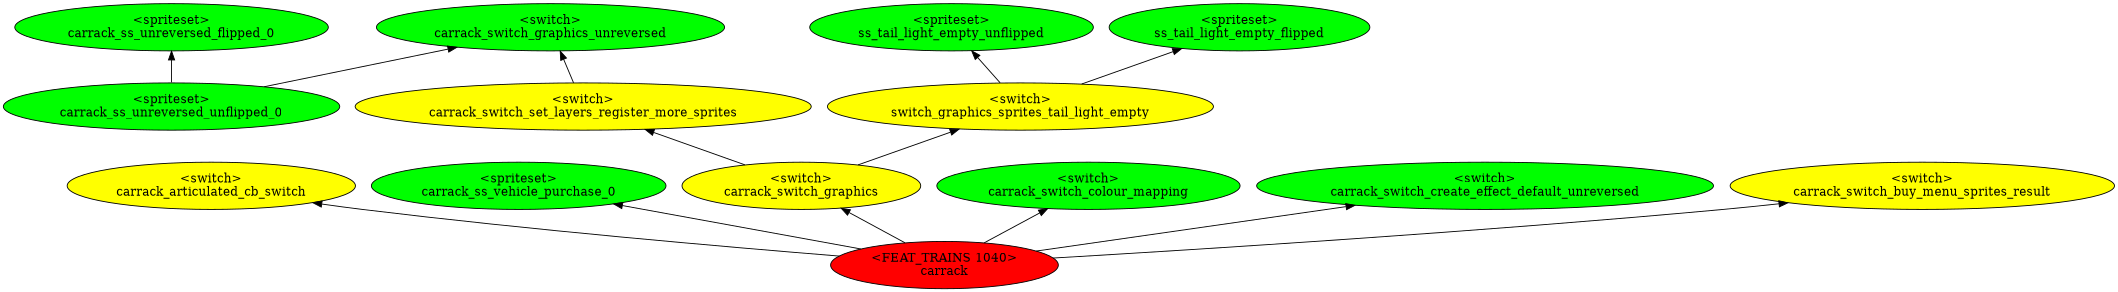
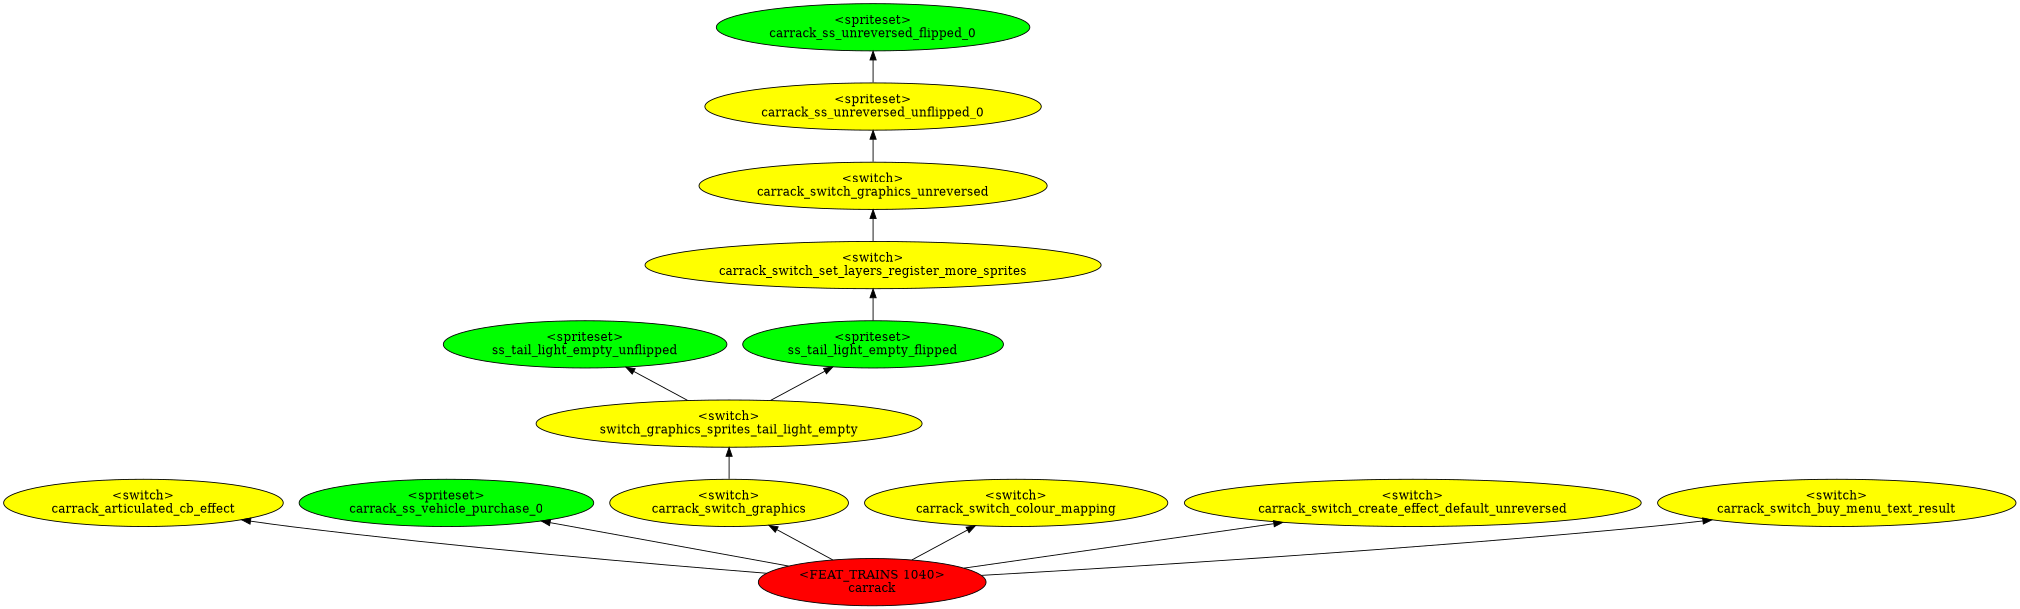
  digraph {
    fontname="DejaVu Serif"
    rankdir=BT
    node [fillcolor=yellow fontname="DejaVu Serif" style=filled]
    edge [fontname="DejaVu Serif"]
    n1 [fillcolor=green label="<spriteset>\nss_tail_light_empty_unflipped"]
    n2 [fillcolor=green label="<spriteset>\nss_tail_light_empty_flipped"]
    n3 [label="<switch>\nswitch_graphics_sprites_tail_light_empty"]
-   n4 [label="<switch>\ncarrack_articulated_cb_switch"]
-   n5 [fillcolor=green label="<spriteset>\ncarrack_ss_unreversed_unflipped_0"]
+   n4 [label="<switch>\ncarrack_articulated_cb_effect"]
+   n5 [label="<spriteset>\ncarrack_ss_unreversed_unflipped_0"]
    n6 [fillcolor=green label="<spriteset>\ncarrack_ss_unreversed_flipped_0"]
-   n7 [fillcolor=green label="<switch>\ncarrack_switch_graphics_unreversed"]
+   n7 [label="<switch>\ncarrack_switch_graphics_unreversed"]
    n8 [fillcolor=green label="<spriteset>\ncarrack_ss_vehicle_purchase_0"]
    n9 [label="<switch>\ncarrack_switch_set_layers_register_more_sprites"]
    n10 [label="<switch>\ncarrack_switch_graphics"]
-   n11 [fillcolor=green label="<switch>\ncarrack_switch_colour_mapping"]
-   n12 [fillcolor=green label="<switch>\ncarrack_switch_create_effect_default_unreversed"]
-   n13 [label="<switch>\ncarrack_switch_buy_menu_sprites_result"]
+   n11 [label="<switch>\ncarrack_switch_colour_mapping"]
+   n12 [label="<switch>\ncarrack_switch_create_effect_default_unreversed"]
+   n13 [label="<switch>\ncarrack_switch_buy_menu_text_result"]
    n14 [fillcolor=red label="<FEAT_TRAINS 1040>\ncarrack"]
    n3 -> n1
    n3 -> n2
    n5 -> n6
-   n5 -> n7
+   n7 -> n5
    n9 -> n7
    n10 -> n3
-   n10 -> n9
+   n2 -> n9
    n14 -> n4
    n14 -> n8
    n14 -> n10
    n14 -> n11
    n14 -> n12
    n14 -> n13
  }
